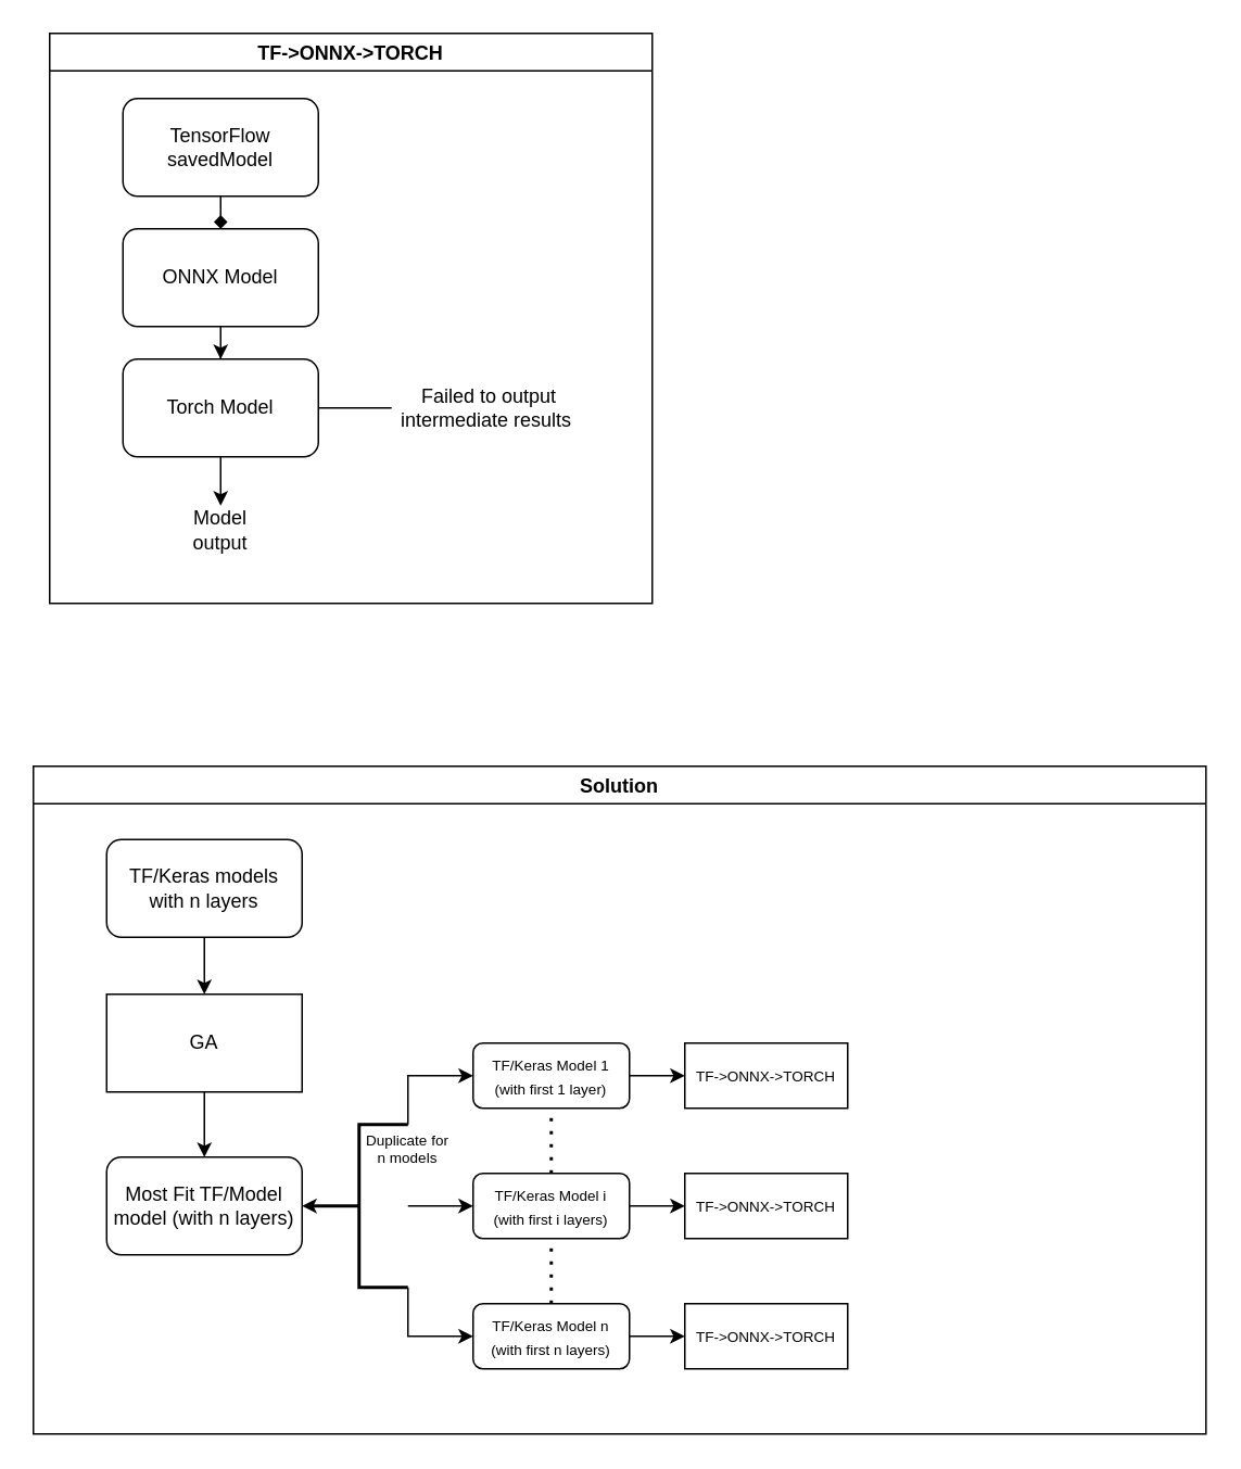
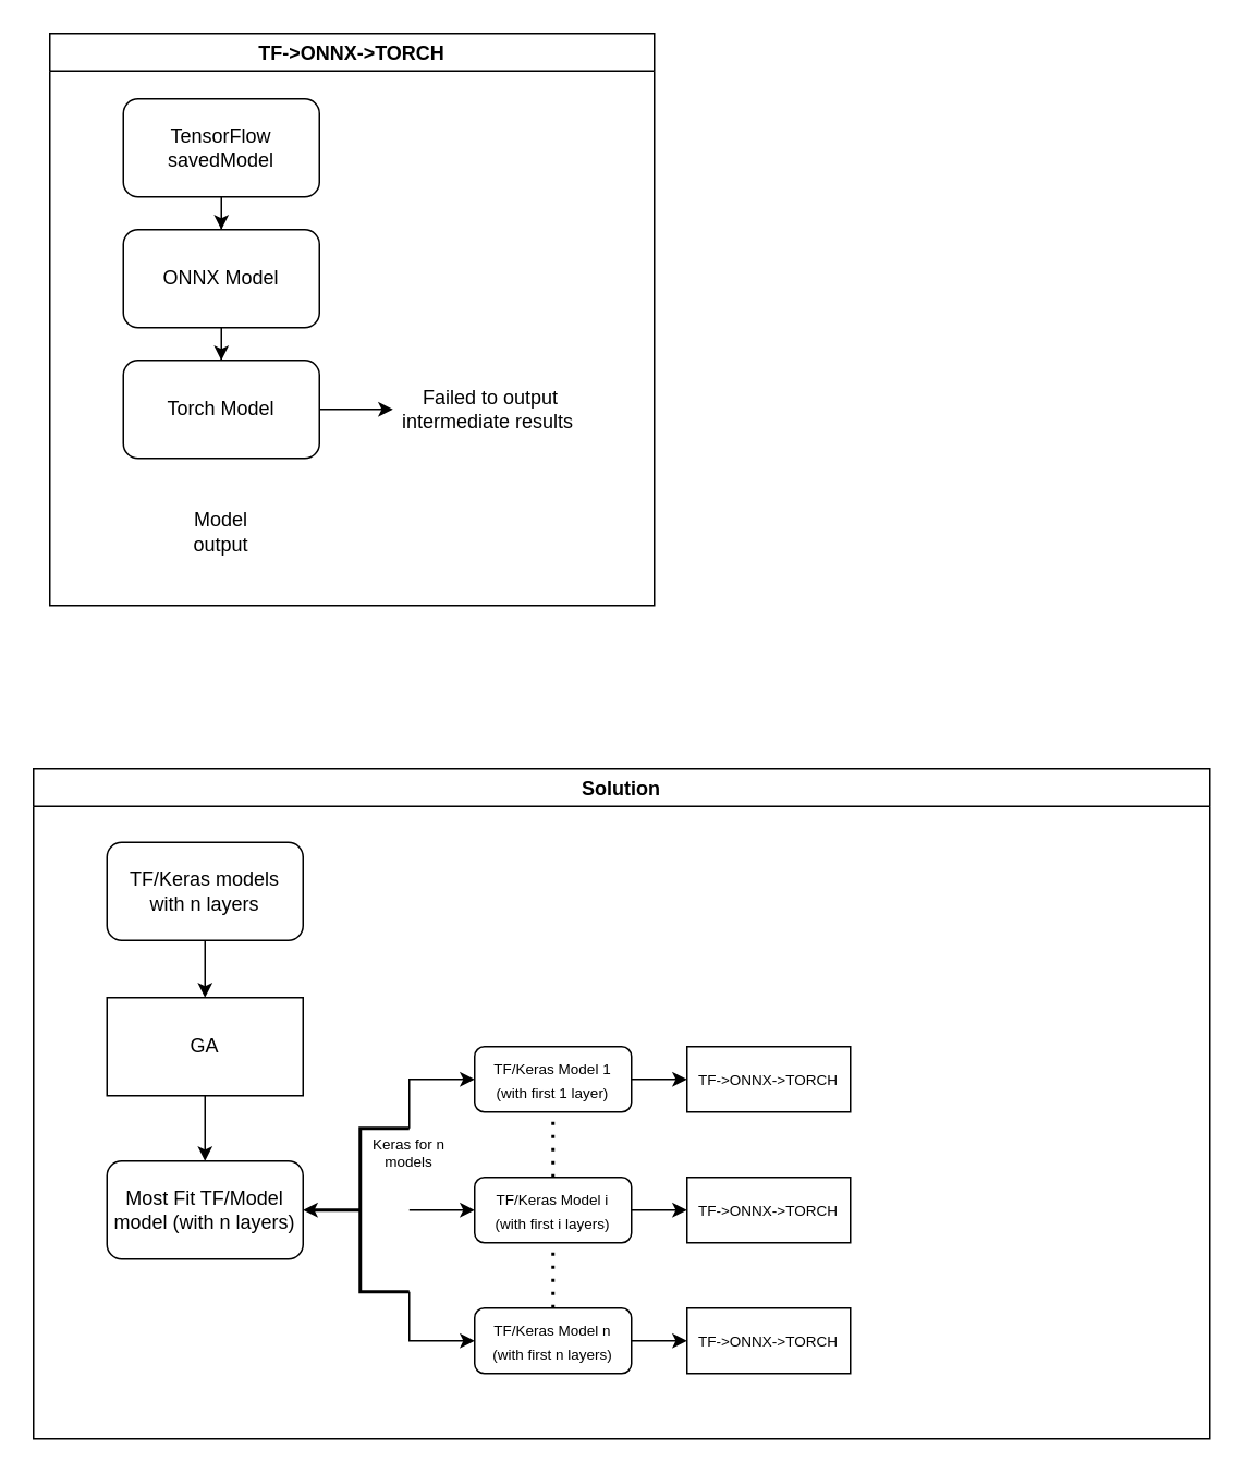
  <mxCell id="0" />
  <mxCell id="1" parent="0" />
  <mxCell id="2" value="TF-&gt;ONNX-&gt;TORCH" style="swimlane;" vertex="1" parent="1"><mxGeometry x="30" y="20" width="370" height="350" as="geometry" /></mxCell>
  <mxCell id="3" value="TensorFlow savedModel" style="rounded=1;whiteSpace=wrap;html=1;" vertex="1" parent="2"><mxGeometry x="45" y="40" width="120" height="60" as="geometry" /></mxCell>
  <mxCell id="4" value="ONNX Model" style="whiteSpace=wrap;html=1;rounded=1;" vertex="1" parent="2"><mxGeometry x="45" y="120" width="120" height="60" as="geometry" /></mxCell>
- <mxCell id="5" value="" style="edgeStyle=orthogonalEdgeStyle;rounded=0;orthogonalLoop=1;jettySize=auto;html=1;endArrow=diamond;" edge="1" parent="2" source="3" target="4"><mxGeometry relative="1" as="geometry" /></mxCell>
- <mxCell id="6" style="edgeStyle=orthogonalEdgeStyle;rounded=0;orthogonalLoop=1;jettySize=auto;html=1;entryX=0.5;entryY=0;entryDx=0;entryDy=0;" edge="1" parent="2" source="8" target="10"><mxGeometry relative="1" as="geometry"><mxPoint x="105" y="290" as="targetPoint" /></mxGeometry></mxCell>
- <mxCell id="7" style="edgeStyle=orthogonalEdgeStyle;rounded=0;orthogonalLoop=1;jettySize=auto;html=1;entryX=0;entryY=0.5;entryDx=0;entryDy=0;endArrow=none;" edge="1" parent="2" source="8" target="11"><mxGeometry relative="1" as="geometry" /></mxCell>
+ <mxCell id="5" value="" style="edgeStyle=orthogonalEdgeStyle;rounded=0;orthogonalLoop=1;jettySize=auto;html=1;" edge="1" parent="2" source="3" target="4"><mxGeometry relative="1" as="geometry" /></mxCell>
+ <mxCell id="7" style="edgeStyle=orthogonalEdgeStyle;rounded=0;orthogonalLoop=1;jettySize=auto;html=1;entryX=0;entryY=0.5;entryDx=0;entryDy=0;" edge="1" parent="2" source="8" target="11"><mxGeometry relative="1" as="geometry" /></mxCell>
  <mxCell id="8" value="Torch Model" style="whiteSpace=wrap;html=1;rounded=1;" vertex="1" parent="2"><mxGeometry x="45" y="200" width="120" height="60" as="geometry" /></mxCell>
  <mxCell id="9" value="" style="edgeStyle=orthogonalEdgeStyle;rounded=0;orthogonalLoop=1;jettySize=auto;html=1;" edge="1" parent="2" source="4" target="8"><mxGeometry relative="1" as="geometry" /></mxCell>
  <mxCell id="10" value="Model output" style="text;html=1;strokeColor=none;fillColor=none;align=center;verticalAlign=middle;whiteSpace=wrap;rounded=0;" vertex="1" parent="2"><mxGeometry x="75" y="290" width="60" height="30" as="geometry" /></mxCell>
  <mxCell id="11" value="Failed to output intermediate results&amp;nbsp;" style="text;html=1;strokeColor=none;fillColor=none;align=center;verticalAlign=middle;whiteSpace=wrap;rounded=0;" vertex="1" parent="2"><mxGeometry x="210" y="215" width="120" height="30" as="geometry" /></mxCell>
  <mxCell id="12" value="Solution" style="swimlane;" vertex="1" parent="1"><mxGeometry x="20" y="470" width="720" height="410" as="geometry" /></mxCell>
  <mxCell id="13" value="TF/Keras models&lt;br&gt;with n layers" style="rounded=1;whiteSpace=wrap;html=1;" vertex="1" parent="12"><mxGeometry x="45" y="45" width="120" height="60" as="geometry" /></mxCell>
  <mxCell id="14" style="edgeStyle=orthogonalEdgeStyle;rounded=0;orthogonalLoop=1;jettySize=auto;html=1;entryX=0.5;entryY=0;entryDx=0;entryDy=0;" edge="1" parent="12" source="15" target="17"><mxGeometry relative="1" as="geometry" /></mxCell>
  <mxCell id="15" value="GA" style="rounded=0;whiteSpace=wrap;html=1;" vertex="1" parent="12"><mxGeometry x="45" y="140" width="120" height="60" as="geometry" /></mxCell>
  <mxCell id="16" style="edgeStyle=orthogonalEdgeStyle;rounded=0;orthogonalLoop=1;jettySize=auto;html=1;entryX=0.5;entryY=0;entryDx=0;entryDy=0;" edge="1" parent="12" source="13" target="15"><mxGeometry relative="1" as="geometry"><mxPoint x="105" y="150" as="targetPoint" /></mxGeometry></mxCell>
  <mxCell id="17" value="Most Fit TF/Model model&amp;nbsp;(with n layers)" style="rounded=1;whiteSpace=wrap;html=1;" vertex="1" parent="12"><mxGeometry x="45" y="240" width="120" height="60" as="geometry" /></mxCell>
  <mxCell id="18" style="edgeStyle=orthogonalEdgeStyle;rounded=0;orthogonalLoop=1;jettySize=auto;html=1;exitX=0;exitY=0.5;exitDx=0;exitDy=0;exitPerimeter=0;entryX=1;entryY=0.5;entryDx=0;entryDy=0;" edge="1" parent="12" source="21" target="17"><mxGeometry relative="1" as="geometry" /></mxCell>
  <mxCell id="19" style="edgeStyle=orthogonalEdgeStyle;rounded=0;orthogonalLoop=1;jettySize=auto;html=1;exitX=1;exitY=0;exitDx=0;exitDy=0;exitPerimeter=0;entryX=0;entryY=0.5;entryDx=0;entryDy=0;fontSize=9;" edge="1" parent="12" source="21" target="23"><mxGeometry relative="1" as="geometry" /></mxCell>
  <mxCell id="20" style="edgeStyle=orthogonalEdgeStyle;rounded=0;orthogonalLoop=1;jettySize=auto;html=1;exitX=1;exitY=1;exitDx=0;exitDy=0;exitPerimeter=0;entryX=0;entryY=0.5;entryDx=0;entryDy=0;fontSize=9;" edge="1" parent="12" source="21" target="27"><mxGeometry relative="1" as="geometry" /></mxCell>
  <mxCell id="21" value="" style="strokeWidth=2;html=1;shape=mxgraph.flowchart.annotation_2;align=left;labelPosition=right;pointerEvents=1;" vertex="1" parent="12"><mxGeometry x="170" y="220" width="60" height="100" as="geometry" /></mxCell>
  <mxCell id="22" value="" style="edgeStyle=orthogonalEdgeStyle;rounded=0;orthogonalLoop=1;jettySize=auto;html=1;fontSize=9;" edge="1" parent="12" source="23" target="32"><mxGeometry relative="1" as="geometry" /></mxCell>
  <mxCell id="23" value="&lt;font style=&quot;font-size: 9px&quot;&gt;TF/Keras Model 1&lt;br&gt;(with first 1 layer)&lt;/font&gt;" style="rounded=1;whiteSpace=wrap;html=1;" vertex="1" parent="12"><mxGeometry x="270" y="170" width="96" height="40" as="geometry" /></mxCell>
  <mxCell id="24" style="edgeStyle=orthogonalEdgeStyle;rounded=0;orthogonalLoop=1;jettySize=auto;html=1;entryX=0;entryY=0.5;entryDx=0;entryDy=0;fontSize=9;" edge="1" parent="12" source="25" target="33"><mxGeometry relative="1" as="geometry" /></mxCell>
  <mxCell id="25" value="&lt;font style=&quot;font-size: 9px&quot;&gt;TF/Keras&amp;nbsp;Model i&lt;br&gt;(with first i layers)&lt;/font&gt;" style="rounded=1;whiteSpace=wrap;html=1;" vertex="1" parent="12"><mxGeometry x="270" y="250" width="96" height="40" as="geometry" /></mxCell>
  <mxCell id="26" style="edgeStyle=orthogonalEdgeStyle;rounded=0;orthogonalLoop=1;jettySize=auto;html=1;entryX=0;entryY=0.5;entryDx=0;entryDy=0;fontSize=9;" edge="1" parent="12" source="27" target="34"><mxGeometry relative="1" as="geometry" /></mxCell>
  <mxCell id="27" value="&lt;font style=&quot;font-size: 9px&quot;&gt;TF/Keras&amp;nbsp;Model n&lt;br&gt;(with first n layers)&lt;/font&gt;" style="rounded=1;whiteSpace=wrap;html=1;" vertex="1" parent="12"><mxGeometry x="270" y="330" width="96" height="40" as="geometry" /></mxCell>
  <mxCell id="28" style="edgeStyle=orthogonalEdgeStyle;rounded=0;orthogonalLoop=1;jettySize=auto;html=1;entryX=0;entryY=0.5;entryDx=0;entryDy=0;" edge="1" parent="12" source="21" target="25"><mxGeometry relative="1" as="geometry"><mxPoint x="250" y="270" as="targetPoint" /></mxGeometry></mxCell>
  <mxCell id="29" value="" style="endArrow=none;dashed=1;html=1;dashPattern=1 3;strokeWidth=2;rounded=0;fontSize=9;entryX=0.5;entryY=1;entryDx=0;entryDy=0;exitX=0.5;exitY=0;exitDx=0;exitDy=0;" edge="1" parent="12" source="25" target="23"><mxGeometry width="50" height="50" relative="1" as="geometry"><mxPoint x="300" y="240" as="sourcePoint" /><mxPoint x="343" y="230" as="targetPoint" /></mxGeometry></mxCell>
  <mxCell id="30" value="" style="endArrow=none;dashed=1;html=1;dashPattern=1 3;strokeWidth=2;rounded=0;fontSize=9;entryX=0.5;entryY=1;entryDx=0;entryDy=0;exitX=0.5;exitY=0;exitDx=0;exitDy=0;" edge="1" parent="12" source="27" target="25"><mxGeometry width="50" height="50" relative="1" as="geometry"><mxPoint x="360" y="310" as="sourcePoint" /><mxPoint x="317.58" y="300" as="targetPoint" /></mxGeometry></mxCell>
- <mxCell id="31" value="Duplicate for n models" style="text;html=1;strokeColor=none;fillColor=none;align=center;verticalAlign=middle;whiteSpace=wrap;rounded=0;fontSize=9;" vertex="1" parent="12"><mxGeometry x="200" y="220" width="60" height="30" as="geometry" /></mxCell>
+ <mxCell id="31" value="Keras for n models" style="text;html=1;strokeColor=none;fillColor=none;align=center;verticalAlign=middle;whiteSpace=wrap;rounded=0;fontSize=9;" vertex="1" parent="12"><mxGeometry x="200" y="220" width="60" height="30" as="geometry" /></mxCell>
  <mxCell id="32" value="&lt;font style=&quot;font-size: 9px&quot;&gt;TF-&amp;gt;ONNX-&amp;gt;TORCH&lt;/font&gt;" style="whiteSpace=wrap;html=1;" vertex="1" parent="12"><mxGeometry x="400" y="170" width="100" height="40" as="geometry" /></mxCell>
  <mxCell id="33" value="&lt;font style=&quot;font-size: 9px&quot;&gt;TF-&amp;gt;ONNX-&amp;gt;TORCH&lt;/font&gt;" style="whiteSpace=wrap;html=1;" vertex="1" parent="12"><mxGeometry x="400" y="250" width="100" height="40" as="geometry" /></mxCell>
  <mxCell id="34" value="&lt;font style=&quot;font-size: 9px&quot;&gt;TF-&amp;gt;ONNX-&amp;gt;TORCH&lt;/font&gt;" style="whiteSpace=wrap;html=1;" vertex="1" parent="12"><mxGeometry x="400" y="330" width="100" height="40" as="geometry" /></mxCell>
